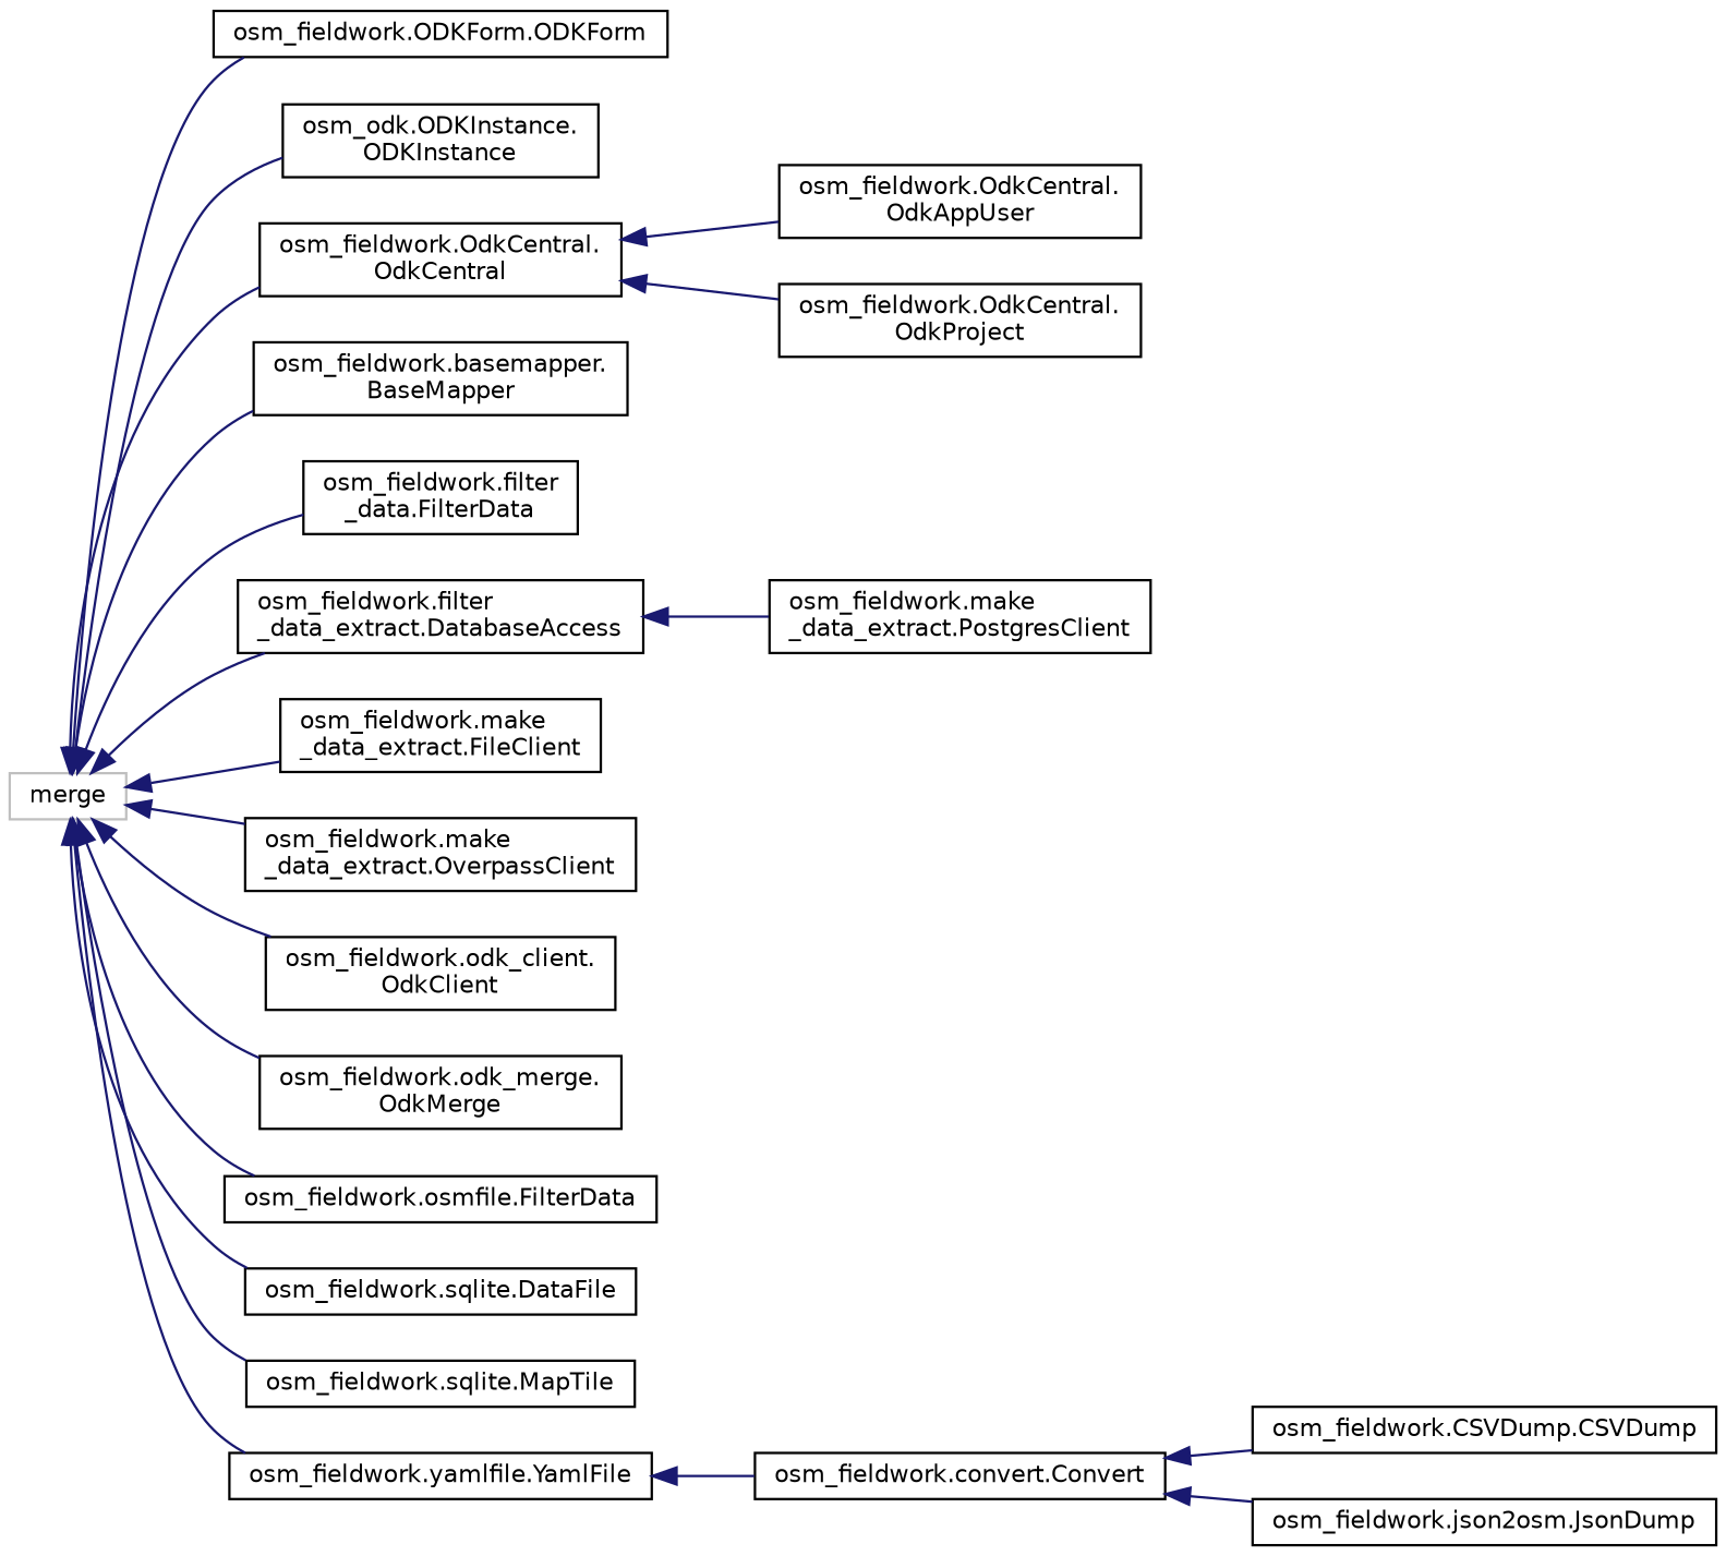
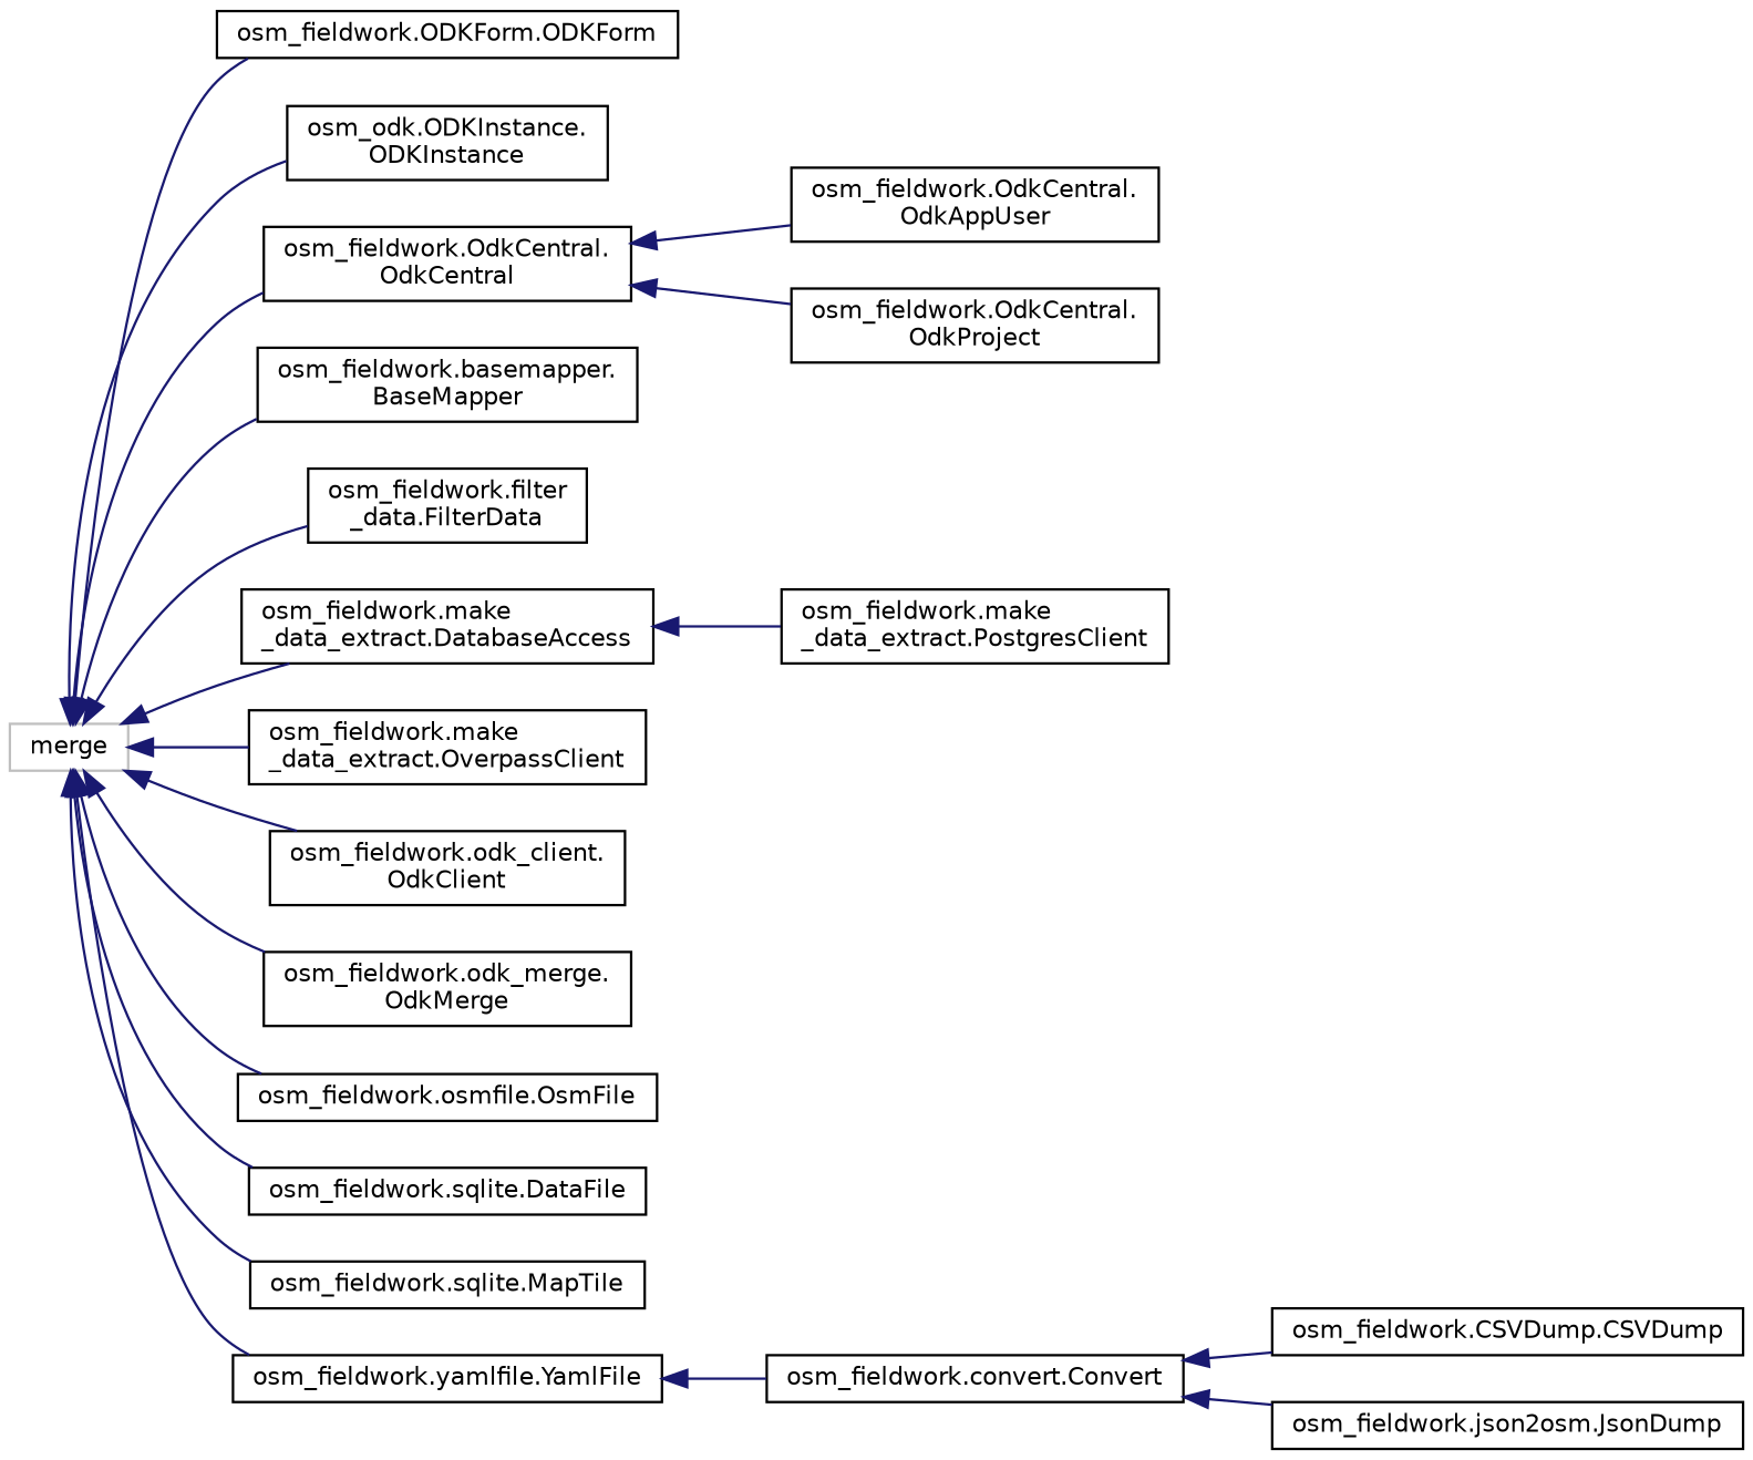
  digraph {
    rankdir=LR
    node [color=black fillcolor=white fontname=Helvetica fontsize=10 shape=record style=filled]
    edge [color=midnightblue dir=back fontname=Helvetica fontsize=10 labelfontname=Helvetica labelfontsize=10 style=solid]
    n1 [color=grey75 height=0.2 label=merge width=0.4]
    n2 [height=0.2 label="osm_fieldwork.ODKForm.ODKForm" width=0.4]
    n3 [height=0.2 label="osm_odk.ODKInstance.\lODKInstance" width=0.4]
    n4 [height=0.2 label="osm_fieldwork.OdkCentral.\lOdkCentral" width=0.4]
    n5 [height=0.2 label="osm_fieldwork.basemapper.\lBaseMapper" width=0.4]
    n6 [height=0.2 label="osm_fieldwork.filter\l_data.FilterData" width=0.4]
-   n7 [height=0.2 label="osm_fieldwork.filter\l_data_extract.DatabaseAccess" width=0.4]
-   n8 [height=0.2 label="osm_fieldwork.make\l_data_extract.FileClient" width=0.4]
+   n7 [height=0.2 label="osm_fieldwork.make\l_data_extract.DatabaseAccess" width=0.4]
    n9 [height=0.2 label="osm_fieldwork.make\l_data_extract.OverpassClient" width=0.4]
    n10 [height=0.2 label="osm_fieldwork.odk_client.\lOdkClient" width=0.4]
    n11 [height=0.2 label="osm_fieldwork.odk_merge.\lOdkMerge" width=0.4]
-   n12 [height=0.2 label="osm_fieldwork.osmfile.FilterData" width=0.4]
+   n12 [height=0.2 label="osm_fieldwork.osmfile.OsmFile" width=0.4]
    n13 [height=0.2 label="osm_fieldwork.sqlite.DataFile" width=0.4]
    n14 [height=0.2 label="osm_fieldwork.sqlite.MapTile" width=0.4]
    n15 [height=0.2 label="osm_fieldwork.yamlfile.YamlFile" width=0.4]
    n16 [height=0.2 label="osm_fieldwork.OdkCentral.\lOdkAppUser" width=0.4]
    n17 [height=0.2 label="osm_fieldwork.OdkCentral.\lOdkProject" width=0.4]
    n18 [height=0.2 label="osm_fieldwork.make\l_data_extract.PostgresClient" width=0.4]
    n19 [height=0.2 label="osm_fieldwork.convert.Convert" width=0.4]
    n20 [height=0.2 label="osm_fieldwork.CSVDump.CSVDump" width=0.4]
    n21 [height=0.2 label="osm_fieldwork.json2osm.JsonDump" width=0.4]
    n1 -> n2
    n1 -> n3
    n1 -> n4
    n1 -> n5
    n1 -> n6
    n1 -> n7
-   n1 -> n8
    n1 -> n9
    n1 -> n10
    n1 -> n11
    n1 -> n12
    n1 -> n13
    n1 -> n14
    n1 -> n15
    n4 -> n16
    n4 -> n17
    n7 -> n18
    n15 -> n19
    n19 -> n20
    n19 -> n21
  }
